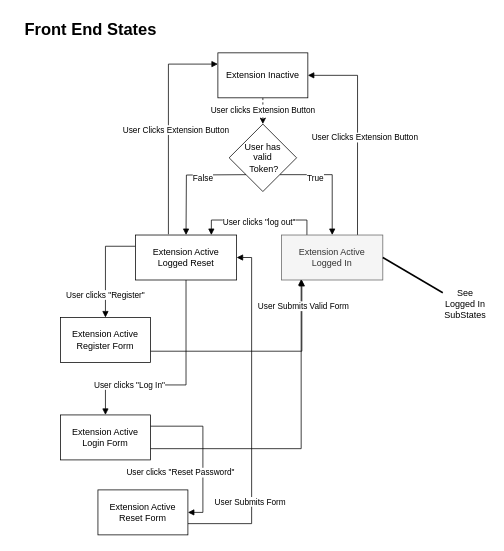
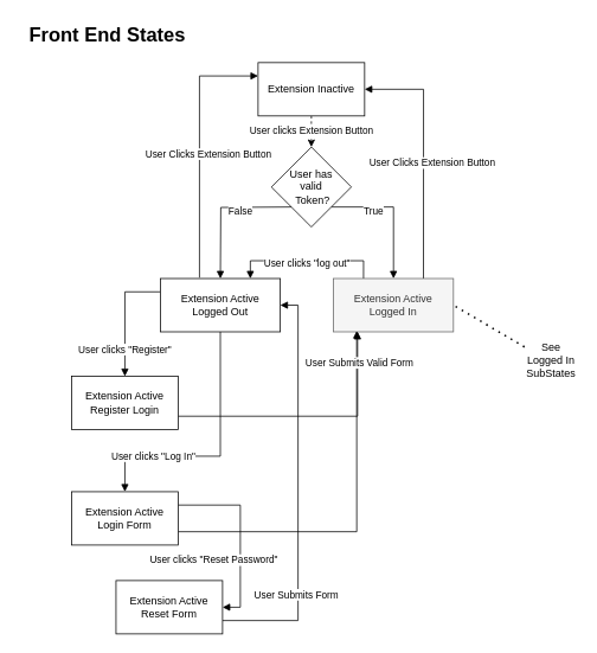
  <mxCell id="0" />
  <mxCell id="1" parent="0" />
  <mxCell id="2" value="User clicks Extension Button" style="edgeStyle=orthogonalEdgeStyle;rounded=0;orthogonalLoop=1;jettySize=auto;html=1;exitX=0.5;exitY=1;exitDx=0;exitDy=0;dashed=1;" parent="1" source="3" target="10" edge="1"><mxGeometry relative="1" as="geometry" /></mxCell>
  <mxCell id="3" value="Extension Inactive" style="rounded=0;whiteSpace=wrap;html=1;" parent="1" vertex="1"><mxGeometry x="290" y="70" width="120" height="60" as="geometry" /></mxCell>
  <mxCell id="4" value="User clicks &quot;Register&quot;" style="edgeStyle=orthogonalEdgeStyle;rounded=0;orthogonalLoop=1;jettySize=auto;html=1;exitX=0;exitY=0.25;exitDx=0;exitDy=0;entryX=0.5;entryY=0;entryDx=0;entryDy=0;startArrow=none;startFill=0;endArrow=block;endFill=1;" parent="1" source="7" target="21" edge="1"><mxGeometry x="0.556" relative="1" as="geometry"><mxPoint as="offset" /></mxGeometry></mxCell>
  <mxCell id="5" value="User clicks &quot;Log In&quot;" style="edgeStyle=orthogonalEdgeStyle;rounded=0;orthogonalLoop=1;jettySize=auto;html=1;entryX=0.5;entryY=0;entryDx=0;entryDy=0;startArrow=none;startFill=0;endArrow=block;endFill=1;exitX=0.5;exitY=1;exitDx=0;exitDy=0;" parent="1" source="7" target="18" edge="1"><mxGeometry x="0.502" relative="1" as="geometry"><mxPoint x="240" y="403" as="sourcePoint" /><Array as="points"><mxPoint x="248" y="513" /><mxPoint x="140" y="513" /></Array><mxPoint as="offset" /></mxGeometry></mxCell>
  <mxCell id="6" value="User clicks &quot;Reset Password&quot;" style="edgeStyle=orthogonalEdgeStyle;rounded=0;orthogonalLoop=1;jettySize=auto;html=1;exitX=1;exitY=0.25;exitDx=0;exitDy=0;entryX=1;entryY=0.5;entryDx=0;entryDy=0;startArrow=none;startFill=0;endArrow=block;endFill=1;" parent="1" source="18" target="24" edge="1"><mxGeometry x="0.288" y="-30" relative="1" as="geometry"><mxPoint as="offset" /></mxGeometry></mxCell>
- <mxCell id="7" value="Extension Active&lt;br&gt;Logged Reset" style="rounded=0;whiteSpace=wrap;html=1;" parent="1" vertex="1"><mxGeometry x="180" y="313" width="135" height="60" as="geometry" /></mxCell>
+ <mxCell id="7" value="Extension Active&lt;br&gt;Logged Out" style="rounded=0;whiteSpace=wrap;html=1;" parent="1" vertex="1"><mxGeometry x="180" y="313" width="135" height="60" as="geometry" /></mxCell>
  <mxCell id="8" style="edgeStyle=orthogonalEdgeStyle;rounded=0;orthogonalLoop=1;jettySize=auto;html=1;exitX=1;exitY=1;exitDx=0;exitDy=0;entryX=0.5;entryY=0;entryDx=0;entryDy=0;startArrow=none;startFill=0;endArrow=block;endFill=1;" parent="1" source="10" target="14" edge="1"><mxGeometry relative="1" as="geometry"><Array as="points"><mxPoint x="443" y="233" /></Array></mxGeometry></mxCell>
  <mxCell id="9" value="True" style="edgeLabel;html=1;align=center;verticalAlign=middle;resizable=0;points=[];" parent="8" vertex="1" connectable="0"><mxGeometry x="-0.688" y="-1" relative="1" as="geometry"><mxPoint x="24" y="3" as="offset" /></mxGeometry></mxCell>
  <mxCell id="10" value="User has&lt;br&gt;valid&lt;br&gt;&amp;nbsp;Token?" style="rhombus;whiteSpace=wrap;html=1;" parent="1" vertex="1"><mxGeometry x="305" y="165" width="90" height="90" as="geometry" /></mxCell>
  <mxCell id="11" style="edgeStyle=orthogonalEdgeStyle;rounded=0;orthogonalLoop=1;jettySize=auto;html=1;exitX=0.75;exitY=0;exitDx=0;exitDy=0;entryX=1;entryY=0.5;entryDx=0;entryDy=0;startArrow=none;startFill=0;endArrow=block;endFill=1;" parent="1" source="14" target="3" edge="1"><mxGeometry relative="1" as="geometry" /></mxCell>
  <mxCell id="12" value="User Clicks Extension Button" style="edgeLabel;html=1;align=center;verticalAlign=middle;resizable=0;points=[];" parent="11" vertex="1" connectable="0"><mxGeometry x="0.289" y="1" relative="1" as="geometry"><mxPoint x="10" y="50" as="offset" /></mxGeometry></mxCell>
  <mxCell id="13" value="&lt;font style=&quot;font-size: 11px;&quot;&gt;User clicks &quot;log out&quot;&lt;/font&gt;" style="edgeStyle=orthogonalEdgeStyle;rounded=0;orthogonalLoop=1;jettySize=auto;html=1;exitX=0.25;exitY=0;exitDx=0;exitDy=0;entryX=0.75;entryY=0;entryDx=0;entryDy=0;fontSize=22;startArrow=none;startFill=0;endArrow=block;endFill=1;" parent="1" source="14" target="7" edge="1"><mxGeometry relative="1" as="geometry" /></mxCell>
  <mxCell id="14" value="Extension Active&lt;br&gt;Logged In" style="rounded=0;whiteSpace=wrap;html=1;fillColor=#f5f5f5;fontColor=#333333;strokeColor=#666666;" parent="1" vertex="1"><mxGeometry x="375" y="313" width="135" height="60" as="geometry" /></mxCell>
  <mxCell id="15" value="" style="endArrow=none;html=1;rounded=0;entryX=0;entryY=1;entryDx=0;entryDy=0;exitX=0.5;exitY=0;exitDx=0;exitDy=0;startArrow=block;startFill=1;" parent="1" source="7" target="10" edge="1"><mxGeometry width="50" height="50" relative="1" as="geometry"><mxPoint x="150" y="433" as="sourcePoint" /><mxPoint x="200" y="383" as="targetPoint" /><Array as="points"><mxPoint x="248" y="233" /></Array></mxGeometry></mxCell>
  <mxCell id="16" value="False" style="edgeLabel;html=1;align=center;verticalAlign=middle;resizable=0;points=[];" parent="15" vertex="1" connectable="0"><mxGeometry x="0.272" y="-5" relative="1" as="geometry"><mxPoint as="offset" /></mxGeometry></mxCell>
  <mxCell id="17" style="edgeStyle=orthogonalEdgeStyle;rounded=0;orthogonalLoop=1;jettySize=auto;html=1;exitX=1;exitY=0.75;exitDx=0;exitDy=0;startArrow=none;startFill=0;endArrow=block;endFill=1;entryX=0.193;entryY=0.983;entryDx=0;entryDy=0;entryPerimeter=0;" parent="1" source="18" target="14" edge="1"><mxGeometry relative="1" as="geometry"><mxPoint x="440" y="373" as="targetPoint" /></mxGeometry></mxCell>
  <mxCell id="18" value="Extension Active&lt;br&gt;Login Form" style="rounded=0;whiteSpace=wrap;html=1;" parent="1" vertex="1"><mxGeometry x="80" y="553" width="120" height="60" as="geometry" /></mxCell>
  <mxCell id="19" style="edgeStyle=orthogonalEdgeStyle;rounded=0;orthogonalLoop=1;jettySize=auto;html=1;exitX=1;exitY=0.75;exitDx=0;exitDy=0;entryX=0.2;entryY=1;entryDx=0;entryDy=0;startArrow=none;startFill=0;endArrow=block;endFill=1;entryPerimeter=0;" parent="1" source="21" target="14" edge="1"><mxGeometry relative="1" as="geometry" /></mxCell>
  <mxCell id="20" value="User Submits Valid Form" style="edgeLabel;html=1;align=center;verticalAlign=middle;resizable=0;points=[];" parent="19" vertex="1" connectable="0"><mxGeometry x="0.771" y="-1" relative="1" as="geometry"><mxPoint as="offset" /></mxGeometry></mxCell>
- <mxCell id="21" value="Extension Active&lt;br&gt;Register Form" style="rounded=0;whiteSpace=wrap;html=1;" parent="1" vertex="1"><mxGeometry x="80" y="423" width="120" height="60" as="geometry" /></mxCell>
+ <mxCell id="21" value="Extension Active&lt;br&gt;Register Login" style="rounded=0;whiteSpace=wrap;html=1;" parent="1" vertex="1"><mxGeometry x="80" y="423" width="120" height="60" as="geometry" /></mxCell>
  <mxCell id="22" style="edgeStyle=orthogonalEdgeStyle;rounded=0;orthogonalLoop=1;jettySize=auto;html=1;exitX=1;exitY=0.75;exitDx=0;exitDy=0;entryX=1;entryY=0.5;entryDx=0;entryDy=0;startArrow=none;startFill=0;endArrow=block;endFill=1;" parent="1" source="24" target="7" edge="1"><mxGeometry relative="1" as="geometry" /></mxCell>
  <mxCell id="23" value="User Submits Form" style="edgeLabel;html=1;align=center;verticalAlign=middle;resizable=0;points=[];" parent="22" vertex="1" connectable="0"><mxGeometry x="-0.5" y="3" relative="1" as="geometry"><mxPoint as="offset" /></mxGeometry></mxCell>
  <mxCell id="24" value="Extension Active&lt;br&gt;Reset Form" style="rounded=0;whiteSpace=wrap;html=1;" parent="1" vertex="1"><mxGeometry x="130" y="653" width="120" height="60" as="geometry" /></mxCell>
  <mxCell id="25" style="edgeStyle=orthogonalEdgeStyle;rounded=0;orthogonalLoop=1;jettySize=auto;html=1;exitX=0.326;exitY=-0.017;exitDx=0;exitDy=0;entryX=0;entryY=0.25;entryDx=0;entryDy=0;startArrow=none;startFill=0;endArrow=block;endFill=1;exitPerimeter=0;" parent="1" source="7" target="3" edge="1"><mxGeometry relative="1" as="geometry"><mxPoint x="216.25" y="276" as="sourcePoint" /><mxPoint x="150" y="63" as="targetPoint" /></mxGeometry></mxCell>
  <mxCell id="26" value="User Clicks Extension Button" style="edgeLabel;html=1;align=center;verticalAlign=middle;resizable=0;points=[];" parent="25" vertex="1" connectable="0"><mxGeometry x="0.289" y="1" relative="1" as="geometry"><mxPoint x="10" y="50" as="offset" /></mxGeometry></mxCell>
  <mxCell id="27" value="&lt;font style=&quot;font-size: 22px;&quot;&gt;Front End States&lt;/font&gt;" style="text;html=1;align=center;verticalAlign=middle;resizable=0;points=[];autosize=1;strokeColor=none;fillColor=none;fontStyle=1" parent="1" vertex="1"><mxGeometry x="20" y="20" width="200" height="40" as="geometry" /></mxCell>
  <mxCell id="28" value="See Logged In SubStates" style="text;html=1;strokeColor=none;fillColor=none;align=center;verticalAlign=middle;whiteSpace=wrap;rounded=0;" vertex="1" parent="1"><mxGeometry x="590" y="390" width="60" height="30" as="geometry" /></mxCell>
- <mxCell id="29" value="" style="endArrow=none;dashed=0;html=1;dashPattern=1 3;strokeWidth=2;rounded=0;entryX=1;entryY=0.5;entryDx=0;entryDy=0;exitX=0;exitY=0;exitDx=0;exitDy=0;" edge="1" parent="1" source="28" target="14"><mxGeometry width="50" height="50" relative="1" as="geometry"><mxPoint x="420" y="410" as="sourcePoint" /><mxPoint x="470" y="360" as="targetPoint" /></mxGeometry></mxCell>
+ <mxCell id="29" value="" style="endArrow=none;dashed=1;html=1;dashPattern=1 3;strokeWidth=2;rounded=0;entryX=1;entryY=0.5;entryDx=0;entryDy=0;exitX=0;exitY=0;exitDx=0;exitDy=0;" edge="1" parent="1" source="28" target="14"><mxGeometry width="50" height="50" relative="1" as="geometry"><mxPoint x="420" y="410" as="sourcePoint" /><mxPoint x="470" y="360" as="targetPoint" /></mxGeometry></mxCell>
